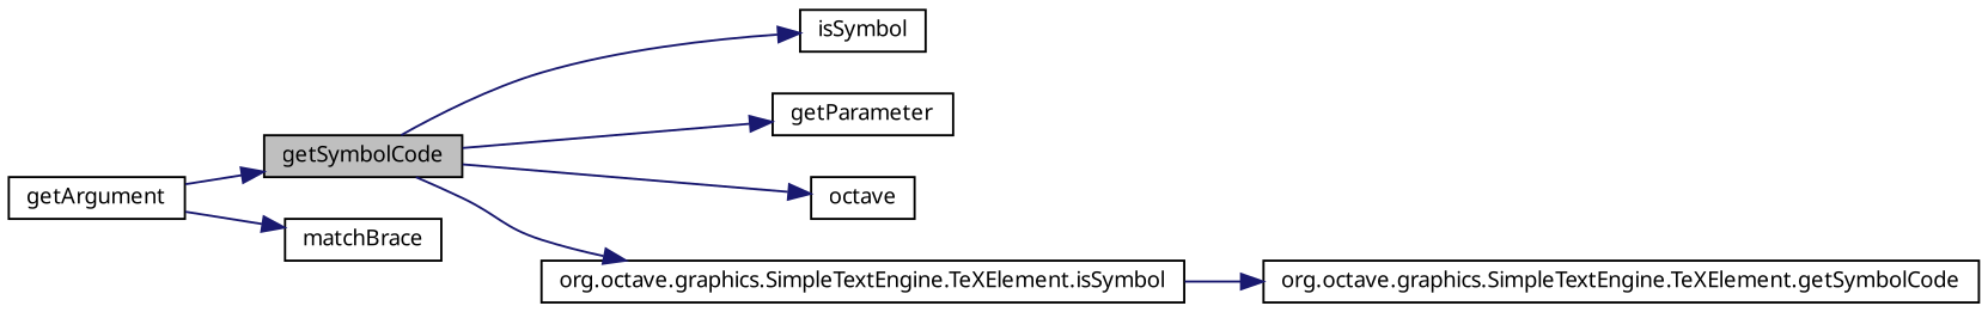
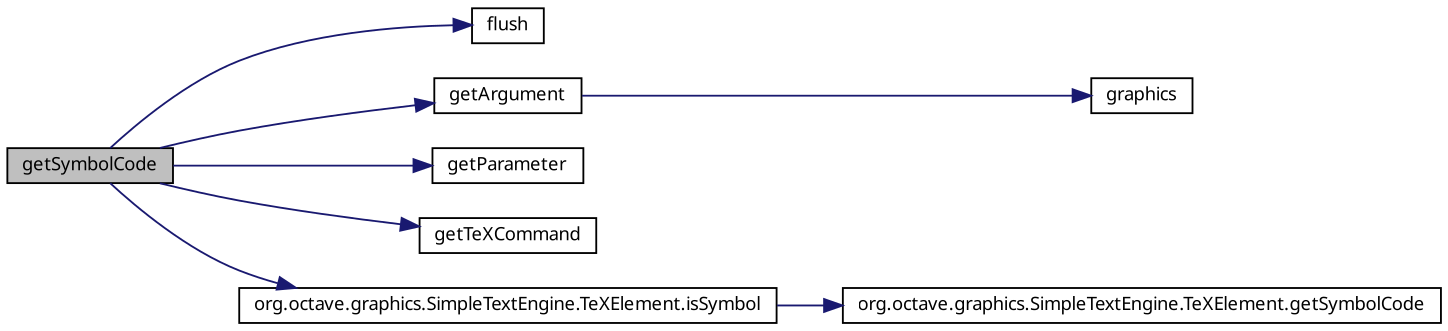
  digraph {
    fontname="Noto Sans"
    rankdir=LR
    node [color=black fillcolor=white fontname="Noto Sans" fontsize=10 shape=record style=filled]
    edge [color=midnightblue fontname="Noto Sans" fontsize=10 labelfontname=FreeSans labelfontsize=10 style=solid]
    n1 [fillcolor=grey75 fontcolor=black height=0.2 label=getSymbolCode width=0.4]
-   n2 [height=0.2 label=isSymbol width=0.4]
+   n2 [height=0.2 label=flush width=0.4]
    n3 [height=0.2 label=getArgument width=0.4]
    n4 [height=0.2 label=getParameter width=0.4]
-   n5 [height=0.2 label=octave width=0.4]
+   n5 [height=0.2 label=getTeXCommand width=0.4]
    n6 [height=0.2 label="org.octave.graphics.SimpleTextEngine.TeXElement.isSymbol" width=0.4]
-   n7 [height=0.2 label=matchBrace width=0.4]
+   n7 [height=0.2 label=graphics width=0.4]
    n8 [height=0.2 label="org.octave.graphics.SimpleTextEngine.TeXElement.getSymbolCode" width=0.4]
    n1 -> n2
-   n3 -> n1
+   n1 -> n3
    n1 -> n4
    n1 -> n5
    n1 -> n6
    n3 -> n7
    n6 -> n8
  }
